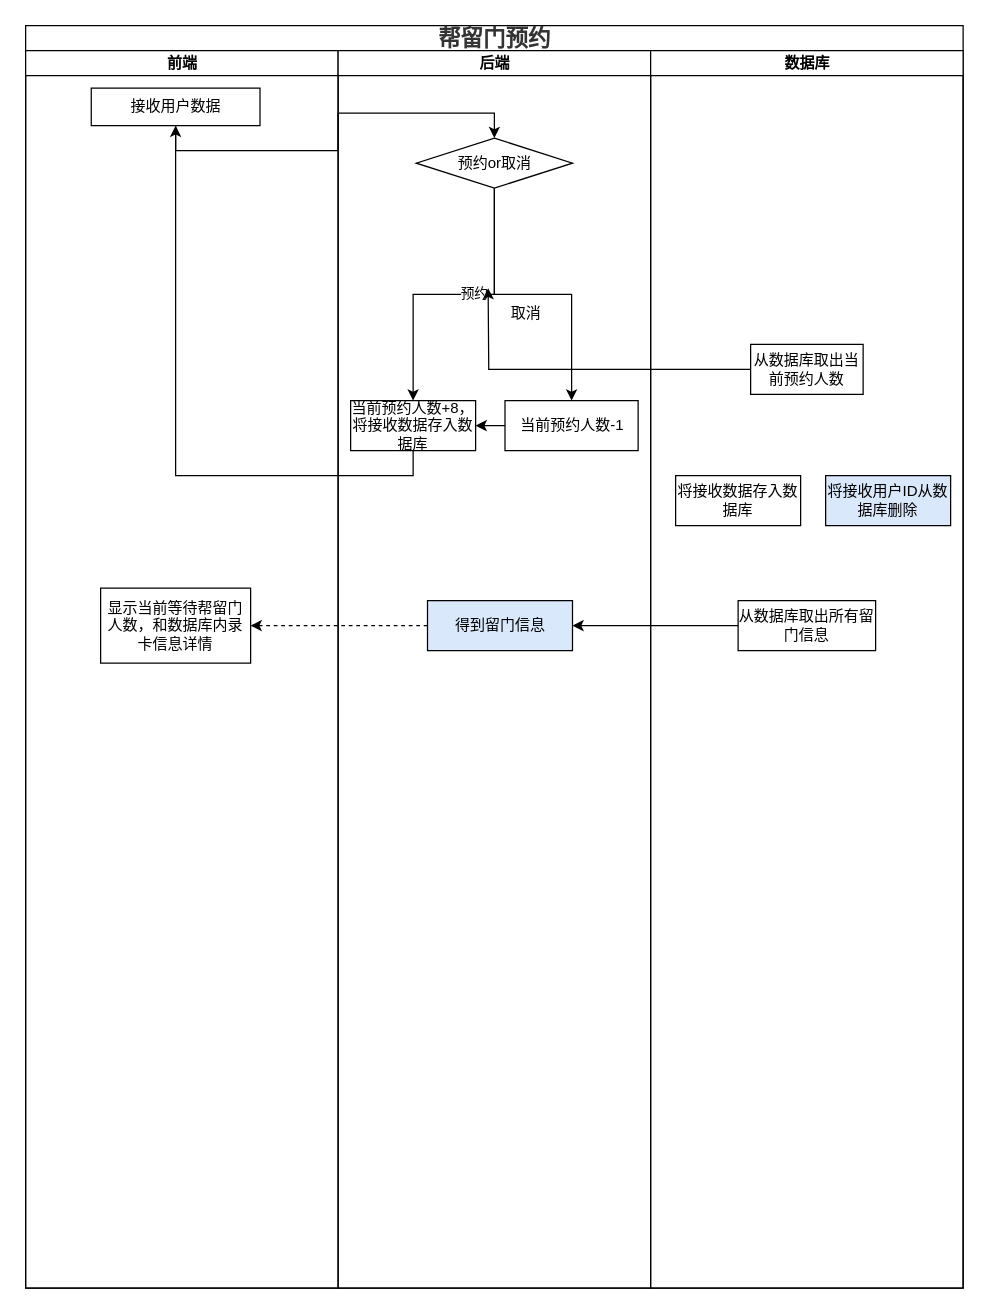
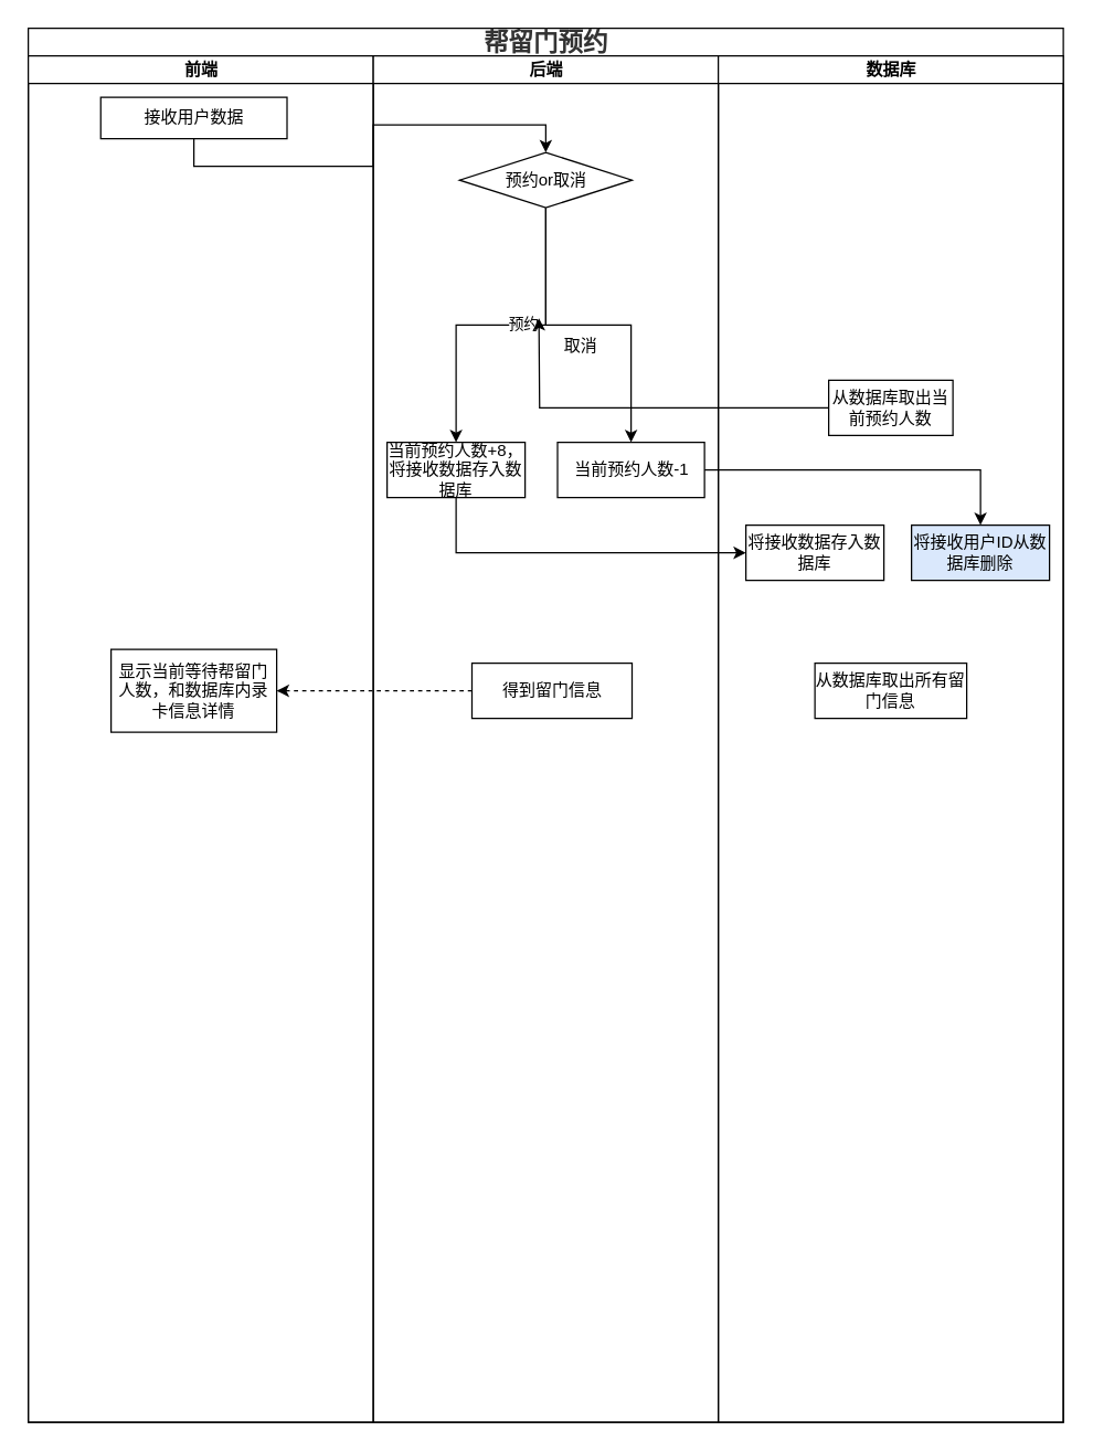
  <mxCell id="0" />
  <mxCell id="1" parent="0" />
  <mxCell id="2" value="&lt;h3 class=&quot;md-end-block md-heading md-focus&quot; style=&quot;box-sizing: border-box ; font-size: 1.5em ; margin-top: 1rem ; margin-bottom: 1rem ; position: relative ; line-height: 1.43 ; cursor: text ; color: rgb(51 , 51 , 51) ; font-family: &amp;#34;open sans&amp;#34; , &amp;#34;clear sans&amp;#34; , &amp;#34;helvetica neue&amp;#34; , &amp;#34;helvetica&amp;#34; , &amp;#34;arial&amp;#34; , &amp;#34;segoe ui emoji&amp;#34; , sans-serif&quot;&gt;&lt;span class=&quot;md-plain md-expand&quot; style=&quot;box-sizing: border-box&quot;&gt;帮留门预约 &lt;/span&gt;&lt;/h3&gt;" style="swimlane;html=1;childLayout=stackLayout;startSize=20;rounded=0;shadow=0;comic=0;labelBackgroundColor=none;strokeWidth=1;fontFamily=Verdana;fontSize=12;align=center;" vertex="1" parent="1"><mxGeometry x="20" y="20" width="750" height="1010" as="geometry" /></mxCell>
  <mxCell id="3" value="前端" style="swimlane;html=1;startSize=20;" vertex="1" parent="2"><mxGeometry y="20" width="250" height="990" as="geometry" /></mxCell>
  <mxCell id="4" value="接收用户数据" style="rounded=0;whiteSpace=wrap;html=1;" vertex="1" parent="3"><mxGeometry x="52.5" y="30" width="135" height="30" as="geometry" /></mxCell>
  <mxCell id="5" value="&lt;span&gt;显示当前等待帮留门人数，和数据库内录卡信息详情&lt;/span&gt;" style="rounded=0;whiteSpace=wrap;html=1;" vertex="1" parent="3"><mxGeometry x="60" y="430" width="120" height="60" as="geometry" /></mxCell>
  <mxCell id="6" value="后端" style="swimlane;html=1;startSize=20;" vertex="1" parent="2"><mxGeometry x="250" y="20" width="250" height="990" as="geometry" /></mxCell>
  <mxCell id="7" style="edgeStyle=orthogonalEdgeStyle;rounded=0;orthogonalLoop=1;jettySize=auto;html=1;exitX=0.5;exitY=1;exitDx=0;exitDy=0;entryX=0.5;entryY=0;entryDx=0;entryDy=0;" edge="1" parent="6" source="10" target="11"><mxGeometry relative="1" as="geometry" /></mxCell>
  <mxCell id="8" value="预约" style="edgeLabel;html=1;align=center;verticalAlign=middle;resizable=0;points=[];" vertex="1" connectable="0" parent="7"><mxGeometry x="-0.129" y="-2" relative="1" as="geometry"><mxPoint as="offset" /></mxGeometry></mxCell>
  <mxCell id="9" value="" style="edgeStyle=orthogonalEdgeStyle;rounded=0;orthogonalLoop=1;jettySize=auto;html=1;" edge="1" parent="6" source="10" target="12"><mxGeometry relative="1" as="geometry" /></mxCell>
  <mxCell id="10" value="预约or取消" style="rhombus;whiteSpace=wrap;html=1;" vertex="1" parent="6"><mxGeometry x="62.5" y="70" width="125" height="40" as="geometry" /></mxCell>
  <mxCell id="11" value="当前预约人数+8，将接收数据存入数据库" style="rounded=0;whiteSpace=wrap;html=1;" vertex="1" parent="6"><mxGeometry x="10" y="280" width="100" height="40" as="geometry" /></mxCell>
  <mxCell id="12" value="当前预约人数-1" style="rounded=0;whiteSpace=wrap;html=1;" vertex="1" parent="6"><mxGeometry x="133.5" y="280" width="106.5" height="40" as="geometry" /></mxCell>
- <mxCell id="13" value="得到留门信息" style="rounded=0;whiteSpace=wrap;html=1;fillColor=#dae8fc;" vertex="1" parent="6"><mxGeometry x="71.5" y="440" width="116" height="40" as="geometry" /></mxCell>
+ <mxCell id="13" value="得到留门信息" style="rounded=0;whiteSpace=wrap;html=1;" vertex="1" parent="6"><mxGeometry x="71.5" y="440" width="116" height="40" as="geometry" /></mxCell>
  <mxCell id="14" value="数据库" style="swimlane;html=1;startSize=20;" vertex="1" parent="2"><mxGeometry x="500" y="20" width="250" height="990" as="geometry" /></mxCell>
  <mxCell id="15" value="从数据库取出当前预约人数" style="rounded=0;whiteSpace=wrap;html=1;" vertex="1" parent="14"><mxGeometry x="80" y="235" width="90" height="40" as="geometry" /></mxCell>
  <mxCell id="16" value="&lt;span&gt;将接收用户ID从数据库删除&lt;/span&gt;" style="rounded=0;whiteSpace=wrap;html=1;fillColor=#dae8fc;" vertex="1" parent="14"><mxGeometry x="140" y="340" width="100" height="40" as="geometry" /></mxCell>
  <mxCell id="17" value="将接收数据存入数据库" style="rounded=0;whiteSpace=wrap;html=1;" vertex="1" parent="14"><mxGeometry x="20" y="340" width="100" height="40" as="geometry" /></mxCell>
  <mxCell id="18" value="从数据库取出所有留门信息" style="rounded=0;whiteSpace=wrap;html=1;" vertex="1" parent="14"><mxGeometry x="70" y="440" width="110" height="40" as="geometry" /></mxCell>
  <mxCell id="19" style="edgeStyle=orthogonalEdgeStyle;rounded=0;orthogonalLoop=1;jettySize=auto;html=1;exitX=0.5;exitY=1;exitDx=0;exitDy=0;entryX=0.5;entryY=0;entryDx=0;entryDy=0;" edge="1" parent="2" source="4" target="10"><mxGeometry relative="1" as="geometry" /></mxCell>
- <mxCell id="20" style="edgeStyle=orthogonalEdgeStyle;rounded=0;orthogonalLoop=1;jettySize=auto;html=1;" edge="1" parent="2" source="12" target="11"><mxGeometry relative="1" as="geometry" /></mxCell>
- <mxCell id="21" style="edgeStyle=orthogonalEdgeStyle;rounded=0;orthogonalLoop=1;jettySize=auto;html=1;exitX=0.5;exitY=1;exitDx=0;exitDy=0;" edge="1" parent="2" source="11" target="4"><mxGeometry relative="1" as="geometry" /></mxCell>
- <mxCell id="22" style="edgeStyle=orthogonalEdgeStyle;rounded=0;orthogonalLoop=1;jettySize=auto;html=1;exitX=0;exitY=0.5;exitDx=0;exitDy=0;entryX=1;entryY=0.5;entryDx=0;entryDy=0;" edge="1" parent="2" source="18" target="13"><mxGeometry relative="1" as="geometry" /></mxCell>
+ <mxCell id="20" style="edgeStyle=orthogonalEdgeStyle;rounded=0;orthogonalLoop=1;jettySize=auto;html=1;" edge="1" parent="2" source="12" target="16"><mxGeometry relative="1" as="geometry" /></mxCell>
+ <mxCell id="21" style="edgeStyle=orthogonalEdgeStyle;rounded=0;orthogonalLoop=1;jettySize=auto;html=1;exitX=0.5;exitY=1;exitDx=0;exitDy=0;entryX=0;entryY=0.5;entryDx=0;entryDy=0;" edge="1" parent="2" source="11" target="17"><mxGeometry relative="1" as="geometry" /></mxCell>
  <mxCell id="23" style="edgeStyle=orthogonalEdgeStyle;rounded=0;orthogonalLoop=1;jettySize=auto;html=1;exitX=0;exitY=0.5;exitDx=0;exitDy=0;entryX=1;entryY=0.5;entryDx=0;entryDy=0;dashed=1;" edge="1" parent="2" source="13" target="5"><mxGeometry relative="1" as="geometry" /></mxCell>
  <mxCell id="24" value="取消" style="text;html=1;align=center;verticalAlign=middle;resizable=0;points=[];autosize=1;strokeColor=none;fillColor=none;" vertex="1" parent="1"><mxGeometry x="400" y="240" width="40" height="20" as="geometry" /></mxCell>
  <mxCell id="25" style="edgeStyle=orthogonalEdgeStyle;rounded=0;orthogonalLoop=1;jettySize=auto;html=1;exitX=0;exitY=0.5;exitDx=0;exitDy=0;" edge="1" parent="1" source="15"><mxGeometry relative="1" as="geometry"><mxPoint x="390" y="230" as="targetPoint" /></mxGeometry></mxCell>
